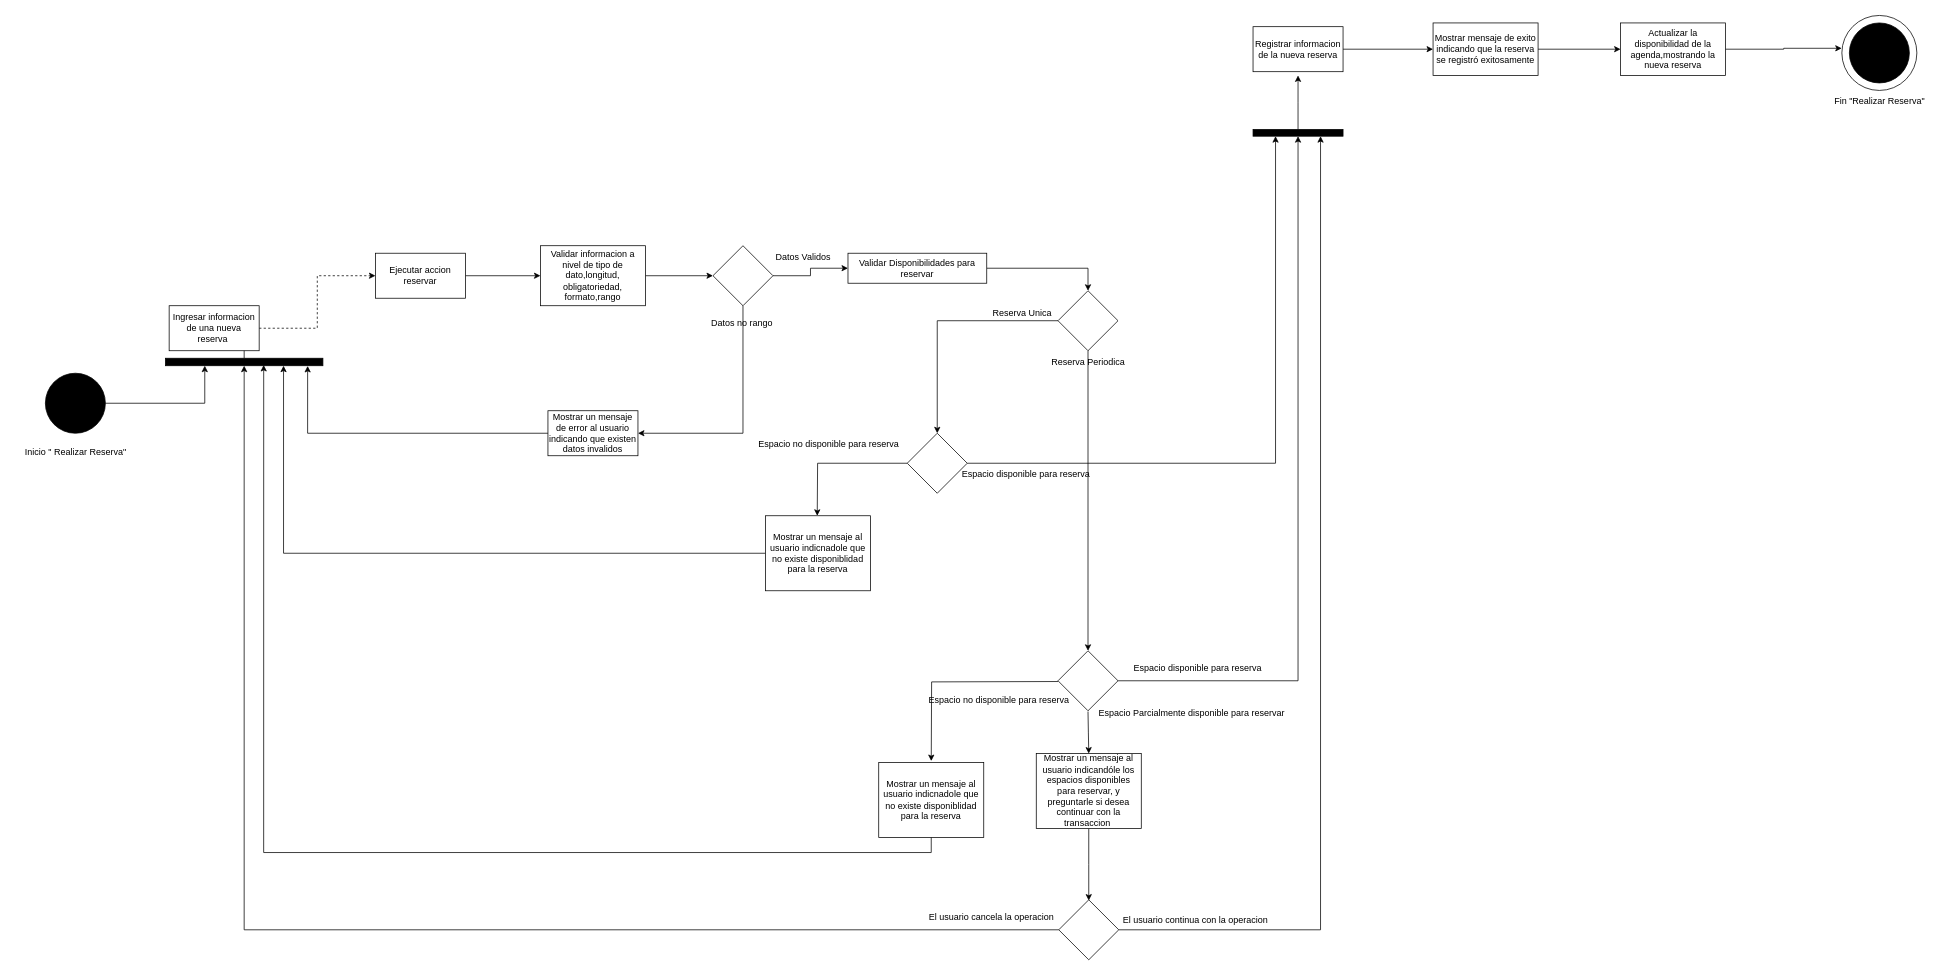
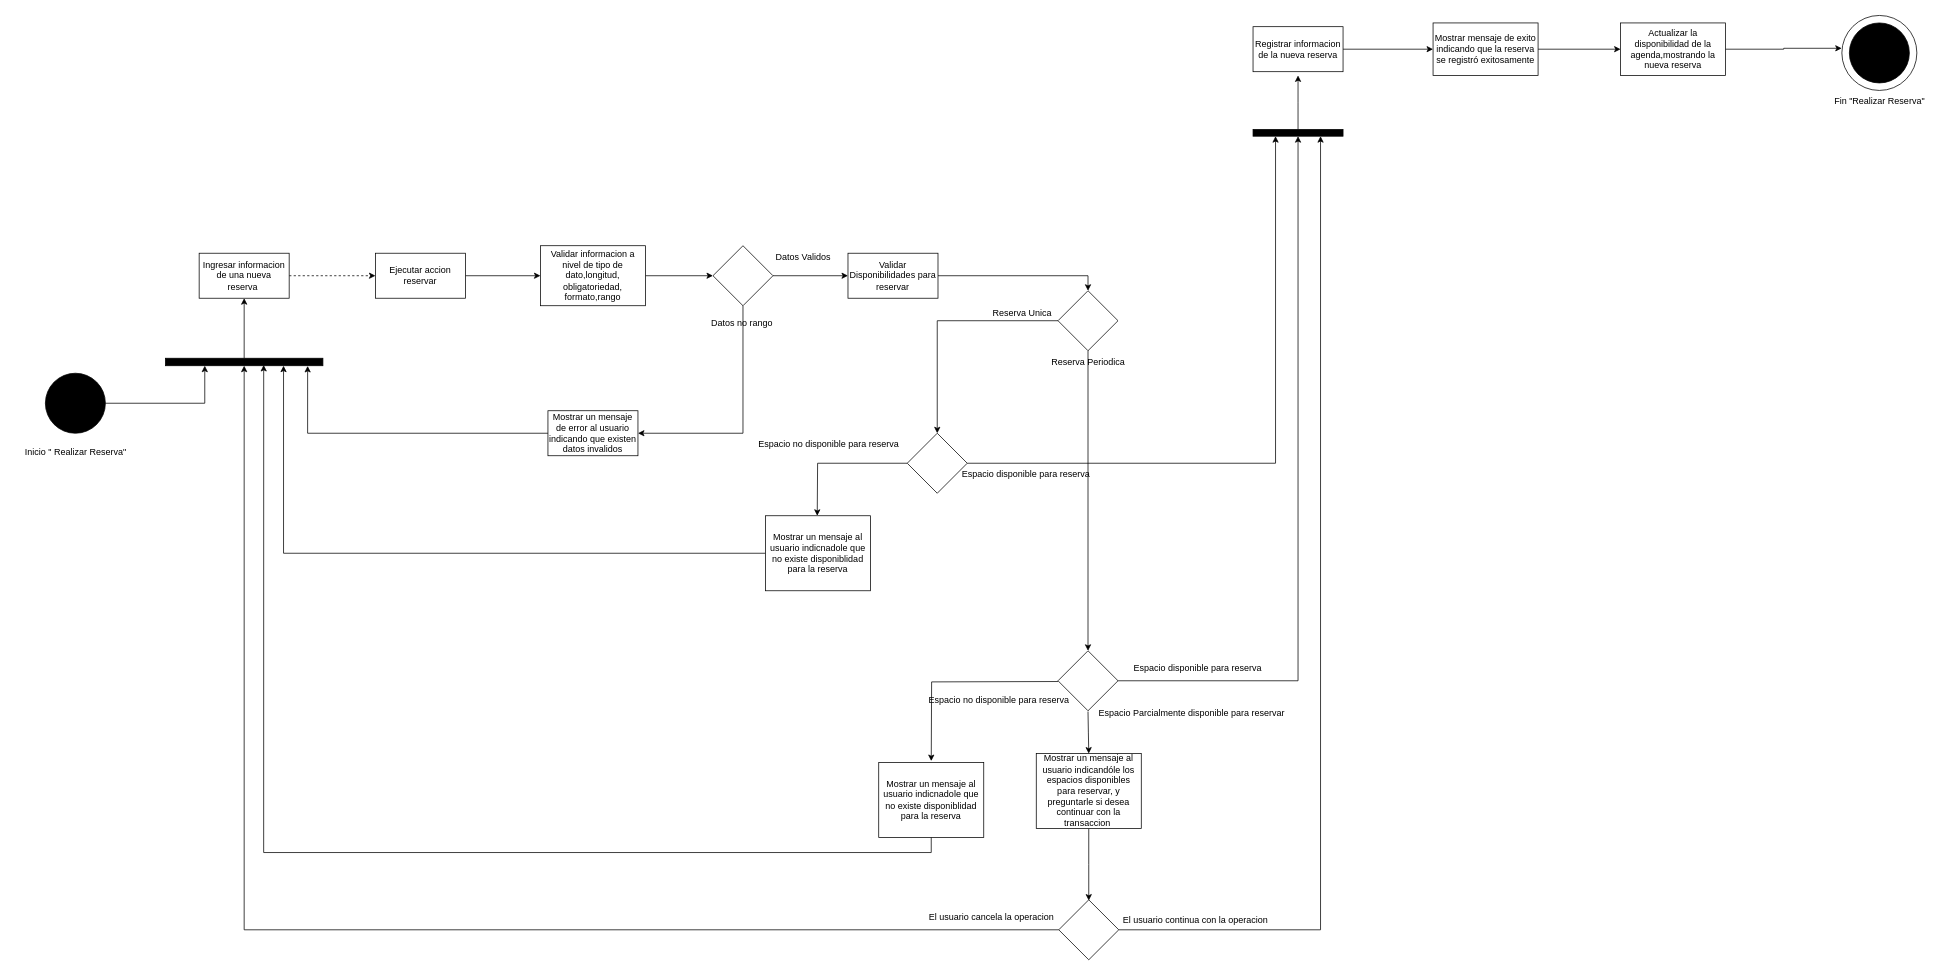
  <mxCell id="0" />
  <mxCell id="1" parent="0" />
  <mxCell id="2" style="edgeStyle=orthogonalEdgeStyle;rounded=0;orthogonalLoop=1;jettySize=auto;html=1;exitX=1;exitY=0.5;exitDx=0;exitDy=0;entryX=0.25;entryY=1;entryDx=0;entryDy=0;" edge="1" parent="1" source="3" target="6"><mxGeometry relative="1" as="geometry" /></mxCell>
  <mxCell id="3" value="" style="ellipse;whiteSpace=wrap;html=1;aspect=fixed;fillColor=#000000;" vertex="1" parent="1"><mxGeometry x="60" y="497" width="80" height="80" as="geometry" /></mxCell>
  <mxCell id="4" value="Inicio &quot; Realizar Reserva&quot;" style="text;html=1;align=center;verticalAlign=middle;resizable=0;points=[];autosize=1;strokeColor=none;fillColor=none;" vertex="1" parent="1"><mxGeometry x="20" y="587" width="160" height="30" as="geometry" /></mxCell>
  <mxCell id="5" style="edgeStyle=orthogonalEdgeStyle;rounded=0;orthogonalLoop=1;jettySize=auto;html=1;exitX=0.5;exitY=0;exitDx=0;exitDy=0;entryX=0.5;entryY=1;entryDx=0;entryDy=0;" edge="1" parent="1" source="6" target="8"><mxGeometry relative="1" as="geometry" /></mxCell>
  <mxCell id="6" value="" style="rounded=0;whiteSpace=wrap;html=1;fillColor=#000000;" vertex="1" parent="1"><mxGeometry x="220" y="477" width="210" height="10" as="geometry" /></mxCell>
  <mxCell id="7" style="edgeStyle=orthogonalEdgeStyle;rounded=0;orthogonalLoop=1;jettySize=auto;html=1;exitX=1;exitY=0.5;exitDx=0;exitDy=0;entryX=0;entryY=0.5;entryDx=0;entryDy=0;dashed=1;" edge="1" parent="1" source="8" target="10"><mxGeometry relative="1" as="geometry" /></mxCell>
- <mxCell id="8" value="Ingresar informacion de una nueva reserva&amp;nbsp;" style="rounded=0;whiteSpace=wrap;html=1;" vertex="1" parent="1"><mxGeometry x="225" y="407" width="120" height="60" as="geometry" /></mxCell>
+ <mxCell id="8" value="Ingresar informacion de una nueva reserva&amp;nbsp;" style="rounded=0;whiteSpace=wrap;html=1;" vertex="1" parent="1"><mxGeometry x="265" y="337" width="120" height="60" as="geometry" /></mxCell>
  <mxCell id="9" style="edgeStyle=orthogonalEdgeStyle;rounded=0;orthogonalLoop=1;jettySize=auto;html=1;exitX=1;exitY=0.5;exitDx=0;exitDy=0;entryX=0;entryY=0.5;entryDx=0;entryDy=0;" edge="1" parent="1" source="10" target="15"><mxGeometry relative="1" as="geometry" /></mxCell>
  <mxCell id="10" value="Ejecutar accion reservar" style="rounded=0;whiteSpace=wrap;html=1;" vertex="1" parent="1"><mxGeometry x="500" y="337" width="120" height="60" as="geometry" /></mxCell>
  <mxCell id="11" style="edgeStyle=orthogonalEdgeStyle;rounded=0;orthogonalLoop=1;jettySize=auto;html=1;exitX=0.5;exitY=1;exitDx=0;exitDy=0;entryX=1;entryY=0.5;entryDx=0;entryDy=0;" edge="1" parent="1" source="13" target="17"><mxGeometry relative="1" as="geometry" /></mxCell>
  <mxCell id="12" style="edgeStyle=orthogonalEdgeStyle;rounded=0;orthogonalLoop=1;jettySize=auto;html=1;exitX=1;exitY=0.5;exitDx=0;exitDy=0;entryX=0;entryY=0.5;entryDx=0;entryDy=0;" edge="1" parent="1" source="13" target="20"><mxGeometry relative="1" as="geometry" /></mxCell>
  <mxCell id="13" value="" style="rhombus;whiteSpace=wrap;html=1;" vertex="1" parent="1"><mxGeometry x="950" width="80" height="80" as="geometry" y="327" /></mxCell>
  <mxCell id="14" style="edgeStyle=orthogonalEdgeStyle;rounded=0;orthogonalLoop=1;jettySize=auto;html=1;exitX=1;exitY=0.5;exitDx=0;exitDy=0;entryX=0;entryY=0.5;entryDx=0;entryDy=0;" edge="1" parent="1" source="15" target="13"><mxGeometry relative="1" as="geometry" /></mxCell>
  <mxCell id="15" value="Validar informacion a nivel de tipo de dato,longitud,&lt;br style=&quot;border-color: var(--border-color);&quot;&gt;obligatoriedad,&lt;br style=&quot;border-color: var(--border-color);&quot;&gt;formato,rango" style="rounded=0;whiteSpace=wrap;html=1;" vertex="1" parent="1"><mxGeometry x="720" width="140" height="80" as="geometry" y="327" /></mxCell>
  <mxCell id="16" style="edgeStyle=orthogonalEdgeStyle;rounded=0;orthogonalLoop=1;jettySize=auto;html=1;exitX=0;exitY=0.5;exitDx=0;exitDy=0;entryX=0.903;entryY=1.033;entryDx=0;entryDy=0;entryPerimeter=0;" edge="1" parent="1" source="17" target="6"><mxGeometry relative="1" as="geometry" /></mxCell>
  <mxCell id="17" value="Mostrar un mensaje de error al usuario indicando que existen datos invalidos" style="rounded=0;whiteSpace=wrap;html=1;" vertex="1" parent="1"><mxGeometry x="730" y="547" width="120" height="60" as="geometry" /></mxCell>
  <mxCell id="18" value="Datos no rango&amp;nbsp;" style="text;html=1;align=center;verticalAlign=middle;resizable=0;points=[];autosize=1;strokeColor=none;fillColor=none;" vertex="1" parent="1"><mxGeometry x="930" y="416" width="120" height="30" as="geometry" /></mxCell>
  <mxCell id="19" style="edgeStyle=orthogonalEdgeStyle;rounded=0;orthogonalLoop=1;jettySize=auto;html=1;exitX=1;exitY=0.5;exitDx=0;exitDy=0;entryX=0.5;entryY=0;entryDx=0;entryDy=0;" edge="1" parent="1" source="20" target="51"><mxGeometry relative="1" as="geometry" /></mxCell>
- <mxCell id="20" value="Validar Disponibilidades para reservar" style="rounded=0;whiteSpace=wrap;html=1;" vertex="1" parent="1"><mxGeometry x="1130" y="337" width="185" height="40" as="geometry" /></mxCell>
+ <mxCell id="20" value="Validar Disponibilidades para reservar" style="rounded=0;whiteSpace=wrap;html=1;" vertex="1" parent="1"><mxGeometry x="1130" y="337" width="120" height="60" as="geometry" /></mxCell>
  <mxCell id="21" style="edgeStyle=orthogonalEdgeStyle;rounded=0;orthogonalLoop=1;jettySize=auto;html=1;exitX=0.5;exitY=1;exitDx=0;exitDy=0;entryX=0.5;entryY=0;entryDx=0;entryDy=0;" edge="1" parent="1" target="34"><mxGeometry relative="1" as="geometry"><mxPoint x="1450" y="948" as="sourcePoint" /></mxGeometry></mxCell>
  <mxCell id="22" style="edgeStyle=orthogonalEdgeStyle;rounded=0;orthogonalLoop=1;jettySize=auto;html=1;exitX=0;exitY=0.5;exitDx=0;exitDy=0;entryX=0.5;entryY=0;entryDx=0;entryDy=0;" edge="1" parent="1"><mxGeometry relative="1" as="geometry"><mxPoint x="1410" y="908" as="sourcePoint" /><mxPoint x="1241" y="1014" as="targetPoint" /></mxGeometry></mxCell>
  <mxCell id="23" style="edgeStyle=orthogonalEdgeStyle;rounded=0;orthogonalLoop=1;jettySize=auto;html=1;exitX=1;exitY=0.5;exitDx=0;exitDy=0;entryX=0.5;entryY=1;entryDx=0;entryDy=0;" edge="1" parent="1" source="24" target="40"><mxGeometry relative="1" as="geometry" /></mxCell>
  <mxCell id="24" value="" style="rhombus;whiteSpace=wrap;html=1;" vertex="1" parent="1"><mxGeometry x="1410" y="867" width="80" height="80" as="geometry" /></mxCell>
  <mxCell id="25" style="edgeStyle=orthogonalEdgeStyle;rounded=0;orthogonalLoop=1;jettySize=auto;html=1;exitX=1;exitY=0.5;exitDx=0;exitDy=0;" edge="1" parent="1" source="26" target="30"><mxGeometry relative="1" as="geometry" /></mxCell>
  <mxCell id="26" value="Registrar informacion de la nueva reserva" style="rounded=0;whiteSpace=wrap;html=1;" vertex="1" parent="1"><mxGeometry x="1670" y="35" width="120" height="60" as="geometry" /></mxCell>
  <mxCell id="27" value="Datos Validos" style="text;html=1;align=center;verticalAlign=middle;resizable=0;points=[];autosize=1;strokeColor=none;fillColor=none;" vertex="1" parent="1"><mxGeometry x="1020" y="328" width="100" height="30" as="geometry" /></mxCell>
  <mxCell id="28" value="Espacio disponible para reserva" style="text;html=1;align=center;verticalAlign=middle;resizable=0;points=[];autosize=1;strokeColor=none;fillColor=none;" vertex="1" parent="1"><mxGeometry x="1501" y="876" width="190" height="30" as="geometry" /></mxCell>
  <mxCell id="29" style="edgeStyle=orthogonalEdgeStyle;rounded=0;orthogonalLoop=1;jettySize=auto;html=1;exitX=1;exitY=0.5;exitDx=0;exitDy=0;entryX=0;entryY=0.5;entryDx=0;entryDy=0;" edge="1" parent="1" source="30" target="31"><mxGeometry relative="1" as="geometry" /></mxCell>
  <mxCell id="30" value="Mostrar mensaje de exito indicando que la reserva se registró exitosamente" style="rounded=0;whiteSpace=wrap;html=1;" vertex="1" parent="1"><mxGeometry x="1910" y="30" width="140" height="70" as="geometry" /></mxCell>
  <mxCell id="31" value="Actualizar la disponibilidad de la agenda,mostrando la nueva reserva" style="rounded=0;whiteSpace=wrap;html=1;" vertex="1" parent="1"><mxGeometry x="2160" y="30" width="140" height="70" as="geometry" /></mxCell>
  <mxCell id="32" value="Espacio Parcialmente disponible para reservar" style="text;html=1;align=center;verticalAlign=middle;resizable=0;points=[];autosize=1;strokeColor=none;fillColor=none;" vertex="1" parent="1"><mxGeometry x="1453" y="935" width="270" height="30" as="geometry" /></mxCell>
  <mxCell id="33" style="edgeStyle=orthogonalEdgeStyle;rounded=0;orthogonalLoop=1;jettySize=auto;html=1;exitX=0.5;exitY=1;exitDx=0;exitDy=0;entryX=0.5;entryY=0;entryDx=0;entryDy=0;" edge="1" parent="1" source="34"><mxGeometry relative="1" as="geometry"><mxPoint x="1451" y="1200" as="targetPoint" /></mxGeometry></mxCell>
  <mxCell id="34" value="Mostrar un mensaje al usuario indicandóle los espacios disponibles para reservar, y preguntarle si desea continuar con la transaccion&amp;nbsp;" style="rounded=0;whiteSpace=wrap;html=1;" vertex="1" parent="1"><mxGeometry x="1381" y="1004" width="140" height="100" as="geometry" /></mxCell>
  <mxCell id="35" style="edgeStyle=orthogonalEdgeStyle;rounded=0;orthogonalLoop=1;jettySize=auto;html=1;exitX=0;exitY=0.5;exitDx=0;exitDy=0;entryX=0.5;entryY=1;entryDx=0;entryDy=0;" edge="1" parent="1" source="37" target="6"><mxGeometry relative="1" as="geometry"><mxPoint x="300.8" y="497" as="targetPoint" /></mxGeometry></mxCell>
  <mxCell id="36" style="edgeStyle=orthogonalEdgeStyle;rounded=0;orthogonalLoop=1;jettySize=auto;html=1;exitX=1;exitY=0.5;exitDx=0;exitDy=0;entryX=0.75;entryY=1;entryDx=0;entryDy=0;" edge="1" parent="1" source="37" target="40"><mxGeometry relative="1" as="geometry" /></mxCell>
  <mxCell id="37" value="" style="rhombus;whiteSpace=wrap;html=1;" vertex="1" parent="1"><mxGeometry x="1411" y="1199" width="80" height="80" as="geometry" /></mxCell>
  <mxCell id="38" value="El usuario cancela la operacion" style="text;html=1;align=center;verticalAlign=middle;resizable=0;points=[];autosize=1;strokeColor=none;fillColor=none;" vertex="1" parent="1"><mxGeometry x="1226" y="1207" width="190" height="30" as="geometry" /></mxCell>
  <mxCell id="39" style="edgeStyle=orthogonalEdgeStyle;rounded=0;orthogonalLoop=1;jettySize=auto;html=1;exitX=0.5;exitY=0;exitDx=0;exitDy=0;" edge="1" parent="1" source="40"><mxGeometry relative="1" as="geometry"><mxPoint x="1730" y="100" as="targetPoint" /></mxGeometry></mxCell>
  <mxCell id="40" value="" style="rounded=0;whiteSpace=wrap;html=1;fillColor=#000000;" vertex="1" parent="1"><mxGeometry x="1670" y="172" width="120" height="9" as="geometry" /></mxCell>
  <mxCell id="41" value="El usuario continua con la operacion" style="text;html=1;align=center;verticalAlign=middle;resizable=0;points=[];autosize=1;strokeColor=none;fillColor=none;" vertex="1" parent="1"><mxGeometry x="1483" y="1212" width="220" height="30" as="geometry" /></mxCell>
  <mxCell id="42" value="" style="ellipse;whiteSpace=wrap;html=1;aspect=fixed;" vertex="1" parent="1"><mxGeometry x="2455" y="20" width="100" height="100" as="geometry" /></mxCell>
  <mxCell id="43" value="" style="ellipse;whiteSpace=wrap;html=1;aspect=fixed;strokeColor=#000000;fillColor=#000000;" vertex="1" parent="1"><mxGeometry x="2465" y="30" width="80" height="80" as="geometry" /></mxCell>
  <mxCell id="44" value="Fin &quot;Realizar Reserva&quot;" style="text;html=1;align=center;verticalAlign=middle;resizable=0;points=[];autosize=1;strokeColor=none;fillColor=none;" vertex="1" parent="1"><mxGeometry x="2435" y="119" width="140" height="30" as="geometry" /></mxCell>
  <mxCell id="45" style="edgeStyle=orthogonalEdgeStyle;rounded=0;orthogonalLoop=1;jettySize=auto;html=1;exitX=1;exitY=0.5;exitDx=0;exitDy=0;entryX=-0.002;entryY=0.438;entryDx=0;entryDy=0;entryPerimeter=0;" edge="1" parent="1" source="31" target="42"><mxGeometry relative="1" as="geometry" /></mxCell>
  <mxCell id="46" value="Mostrar un mensaje al usuario indicnadole que no existe disponiblidad para la reserva" style="rounded=0;whiteSpace=wrap;html=1;" vertex="1" parent="1"><mxGeometry x="1171" y="1016" width="140" height="100" as="geometry" /></mxCell>
  <mxCell id="47" style="edgeStyle=orthogonalEdgeStyle;rounded=0;orthogonalLoop=1;jettySize=auto;html=1;exitX=0.5;exitY=1;exitDx=0;exitDy=0;entryX=0.624;entryY=0.9;entryDx=0;entryDy=0;entryPerimeter=0;" edge="1" parent="1" source="46" target="6"><mxGeometry relative="1" as="geometry" /></mxCell>
  <mxCell id="48" value="Espacio no disponible para reserva" style="text;html=1;align=center;verticalAlign=middle;resizable=0;points=[];autosize=1;strokeColor=none;fillColor=none;" vertex="1" parent="1"><mxGeometry x="1226" y="918" width="210" height="30" as="geometry" /></mxCell>
  <mxCell id="49" style="edgeStyle=orthogonalEdgeStyle;rounded=0;orthogonalLoop=1;jettySize=auto;html=1;exitX=0.5;exitY=1;exitDx=0;exitDy=0;" edge="1" parent="1" source="51" target="24"><mxGeometry relative="1" as="geometry" /></mxCell>
  <mxCell id="50" style="edgeStyle=orthogonalEdgeStyle;rounded=0;orthogonalLoop=1;jettySize=auto;html=1;exitX=0;exitY=0.5;exitDx=0;exitDy=0;entryX=0.5;entryY=0;entryDx=0;entryDy=0;" edge="1" parent="1" source="51" target="55"><mxGeometry relative="1" as="geometry" /></mxCell>
  <mxCell id="51" value="" style="rhombus;whiteSpace=wrap;html=1;" vertex="1" parent="1"><mxGeometry x="1410" y="387" width="80" height="80" as="geometry" /></mxCell>
  <mxCell id="52" value="Reserva Periodica" style="text;html=1;align=center;verticalAlign=middle;resizable=0;points=[];autosize=1;strokeColor=none;fillColor=none;" vertex="1" parent="1"><mxGeometry x="1390" y="467" width="120" height="30" as="geometry" /></mxCell>
  <mxCell id="53" style="edgeStyle=orthogonalEdgeStyle;rounded=0;orthogonalLoop=1;jettySize=auto;html=1;exitX=1;exitY=0.5;exitDx=0;exitDy=0;entryX=0.25;entryY=1;entryDx=0;entryDy=0;" edge="1" parent="1" source="55" target="40"><mxGeometry relative="1" as="geometry" /></mxCell>
  <mxCell id="54" style="edgeStyle=orthogonalEdgeStyle;rounded=0;orthogonalLoop=1;jettySize=auto;html=1;exitX=0;exitY=0.5;exitDx=0;exitDy=0;entryX=0.5;entryY=0;entryDx=0;entryDy=0;" edge="1" parent="1" source="55"><mxGeometry relative="1" as="geometry"><mxPoint x="1089" y="687" as="targetPoint" /></mxGeometry></mxCell>
  <mxCell id="55" value="" style="rhombus;whiteSpace=wrap;html=1;" vertex="1" parent="1"><mxGeometry x="1209" y="577" width="80" height="80" as="geometry" /></mxCell>
  <mxCell id="56" value="Reserva Unica" style="text;html=1;align=center;verticalAlign=middle;resizable=0;points=[];autosize=1;strokeColor=none;fillColor=none;" vertex="1" parent="1"><mxGeometry x="1312" y="402" width="100" height="30" as="geometry" /></mxCell>
  <mxCell id="57" value="&lt;blockquote style=&quot;margin: 0 0 0 40px; border: none; padding: 0px;&quot;&gt;Espacio disponible para reserva&lt;/blockquote&gt;" style="text;html=1;align=center;verticalAlign=middle;resizable=0;points=[];autosize=1;strokeColor=none;fillColor=none;" vertex="1" parent="1"><mxGeometry x="1232" y="617" width="230" height="30" as="geometry" /></mxCell>
  <mxCell id="58" style="edgeStyle=orthogonalEdgeStyle;rounded=0;orthogonalLoop=1;jettySize=auto;html=1;exitX=0;exitY=0.5;exitDx=0;exitDy=0;entryX=0.75;entryY=1;entryDx=0;entryDy=0;" edge="1" parent="1" source="59" target="6"><mxGeometry relative="1" as="geometry"><mxPoint x="520" y="727" as="targetPoint" /></mxGeometry></mxCell>
  <mxCell id="59" value="Mostrar un mensaje al usuario indicnadole que no existe disponiblidad para la reserva" style="rounded=0;whiteSpace=wrap;html=1;" vertex="1" parent="1"><mxGeometry x="1020" y="687" width="140" height="100" as="geometry" /></mxCell>
  <mxCell id="60" value="Espacio no disponible para reserva" style="text;html=1;align=center;verticalAlign=middle;resizable=0;points=[];autosize=1;strokeColor=none;fillColor=none;" vertex="1" parent="1"><mxGeometry x="999" y="577" width="210" height="30" as="geometry" /></mxCell>
